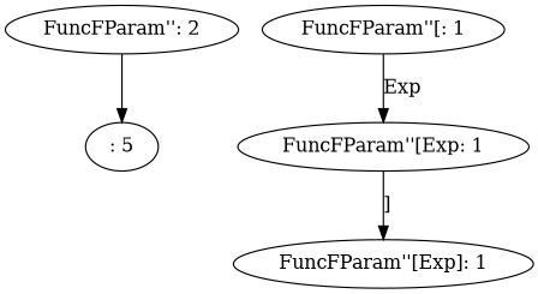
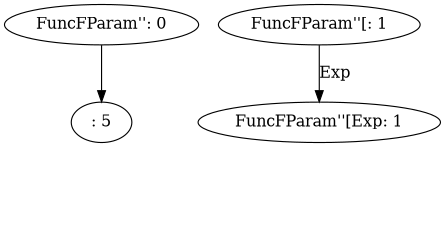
  digraph {
-   n1 [label="FuncFParam'': 2"]
+   n1 [label="FuncFParam'': 0"]
    n2 [label=": 5"]
    n3 [label="FuncFParam''[: 1"]
    n4 [label="FuncFParam''[Exp: 1"]
-   n5 [label="FuncFParam''[Exp]: 1"]
    n1 -> n2
    n3 -> n4 [label=Exp]
-   n4 -> n5 [label="]"]
  }
